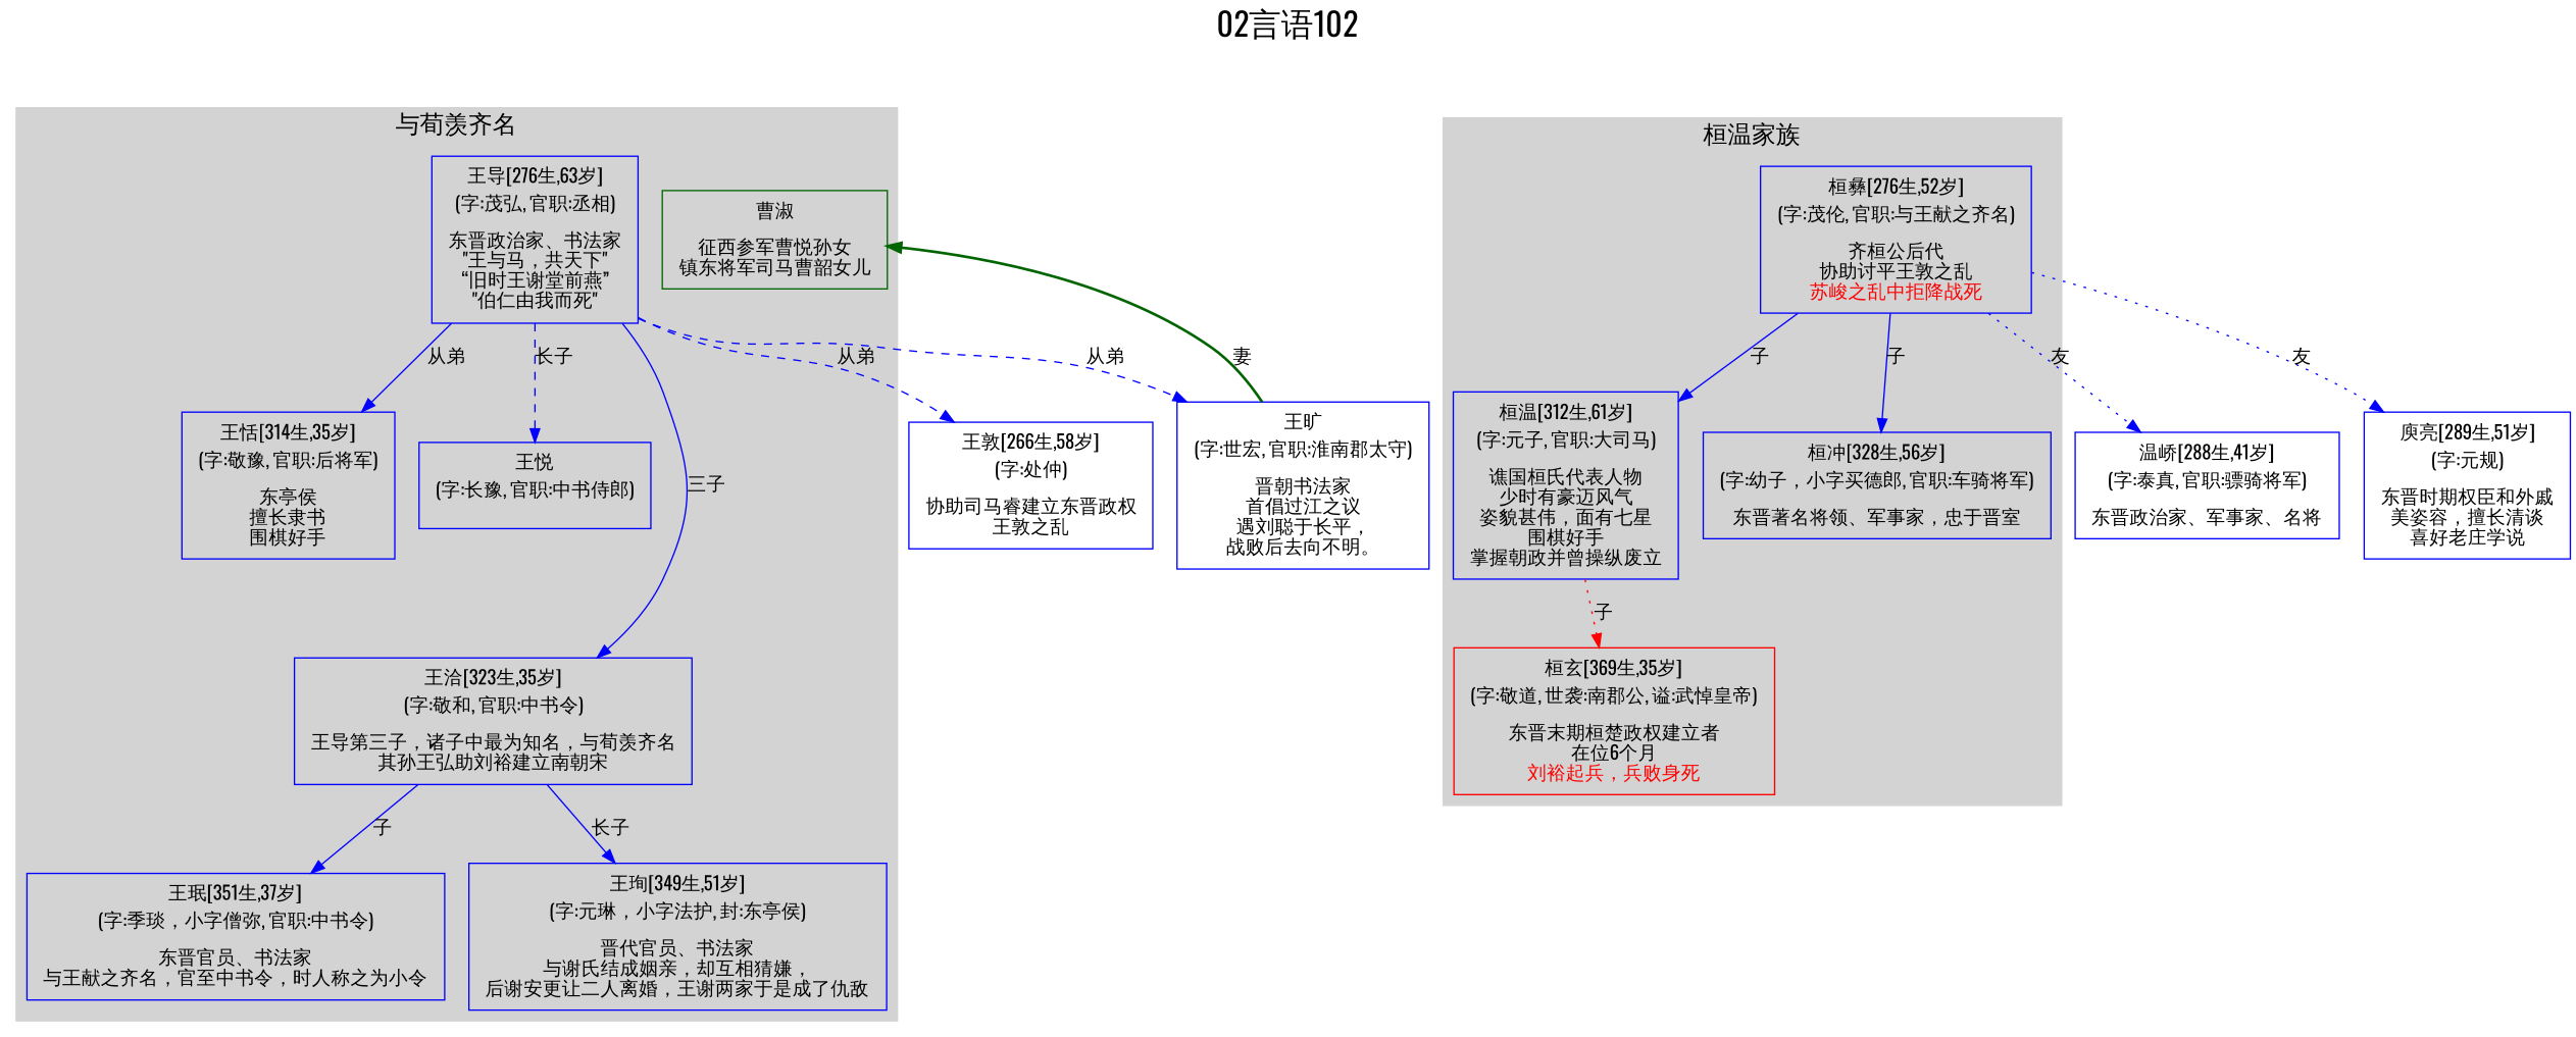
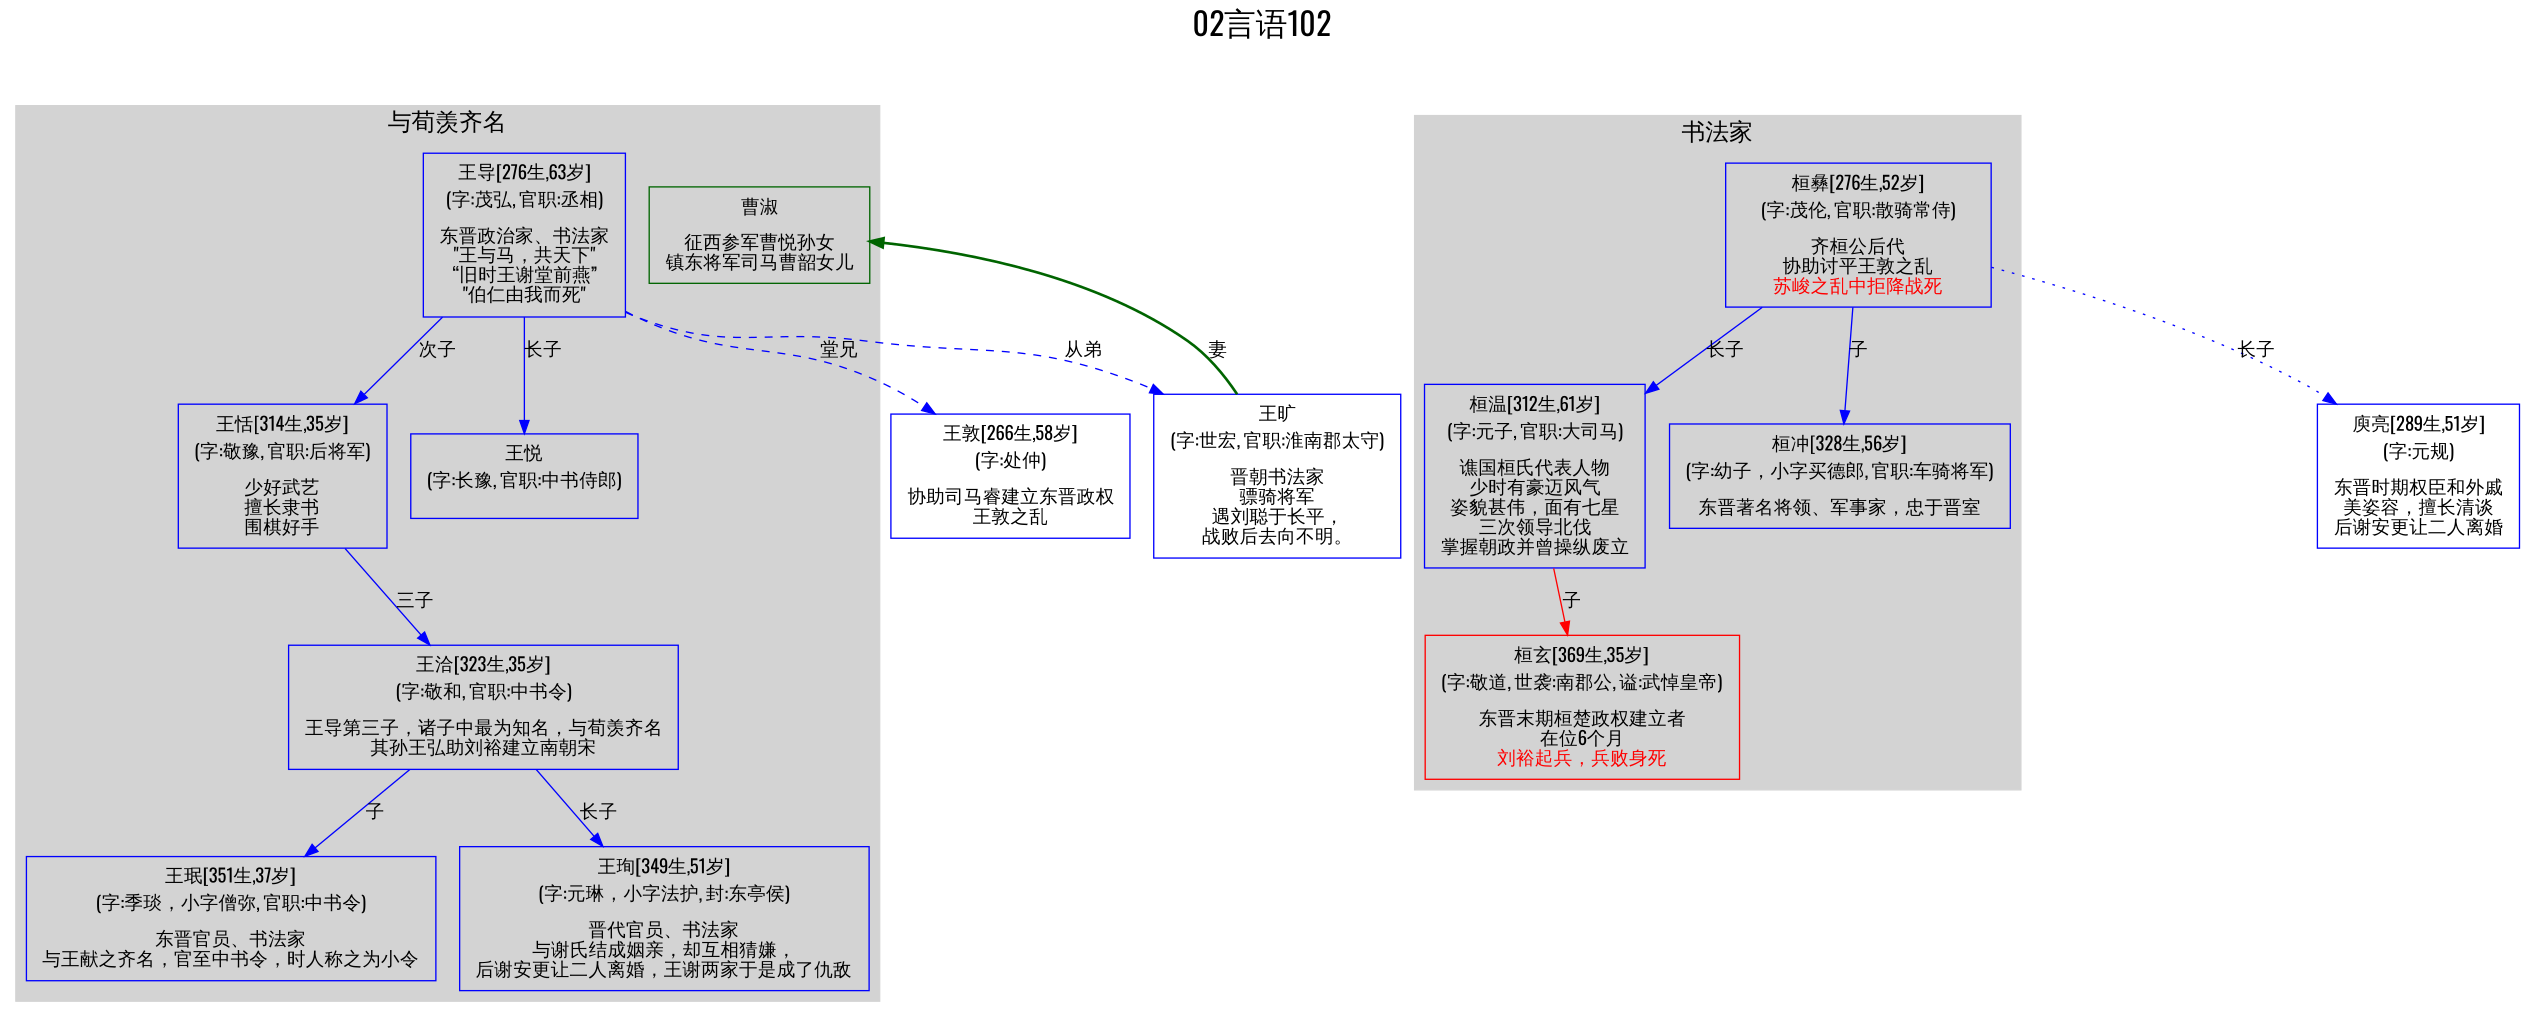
  digraph {
    color=lightgrey
    fontname=Oswald
    fontsize=24
    label="02言语102"
    labelloc=t
    rankdir=TB
    ranksep=0.5
    style=filled
    node [color=blue fontname=Oswald shape=box]
    edge [color=blue fontname=Oswald style=solid]
    n1 [label=<<table border="0" cellborder="0"><tr><td>王导[276生,63岁]</td></tr><tr><td>(字:茂弘, 官职:丞相)</td></tr><tr><td></td></tr><tr><td>东晋政治家、书法家<br/>"王与马，共天下"<br/>“旧时王谢堂前燕”<br/>"伯仁由我而死"<br/></td></tr></table>>]
    n2 [label=<<table border="0" cellborder="0"><tr><td>王珉[351生,37岁]</td></tr><tr><td>(字:季琰，小字僧弥, 官职:中书令)</td></tr><tr><td></td></tr><tr><td>东晋官员、书法家<br/>与王献之齐名，官至中书令，时人称之为小令<br/></td></tr></table>>]
    n3 [label=<<table border="0" cellborder="0"><tr><td>王珣[349生,51岁]</td></tr><tr><td>(字:元琳，小字法护, 封:东亭侯)</td></tr><tr><td></td></tr><tr><td>晋代官员、书法家<br/>与谢氏结成姻亲，却互相猜嫌，<br/>后谢安更让二人离婚，王谢两家于是成了仇敌<br/></td></tr></table>>]
    n4 [label=<<table border="0" cellborder="0"><tr><td>王洽[323生,35岁]</td></tr><tr><td>(字:敬和, 官职:中书令)</td></tr><tr><td></td></tr><tr><td>王导第三子，诸子中最为知名，与荀羡齐名<br/>其孙王弘助刘裕建立南朝宋<br/></td></tr></table>>]
-   n5 [label=<<table border="0" cellborder="0"><tr><td>王恬[314生,35岁]</td></tr><tr><td>(字:敬豫, 官职:后将军)</td></tr><tr><td></td></tr><tr><td>东亭侯<br/>擅长隶书<br/>围棋好手<br/></td></tr></table>>]
+   n5 [label=<<table border="0" cellborder="0"><tr><td>王恬[314生,35岁]</td></tr><tr><td>(字:敬豫, 官职:后将军)</td></tr><tr><td></td></tr><tr><td>少好武艺<br/>擅长隶书<br/>围棋好手<br/></td></tr></table>>]
    n6 [label=<<table border="0" cellborder="0"><tr><td>王悦</td></tr><tr><td>(字:长豫, 官职:中书侍郎)</td></tr><tr><td></td></tr><tr><td></td></tr></table>>]
    n7 [color=darkgreen label=<<table border="0" cellborder="0"><tr><td>曹淑</td></tr><tr><td></td></tr><tr><td>征西参军曹悦孙女<br/>镇东将军司马曹韶女儿<br/></td></tr></table>>]
-   n8 [label=<<table border="0" cellborder="0"><tr><td>桓温[312生,61岁]</td></tr><tr><td>(字:元子, 官职:大司马)</td></tr><tr><td></td></tr><tr><td>谯国桓氏代表人物<br/>少时有豪迈风气<br/>姿貌甚伟，面有七星<br/>围棋好手<br/>掌握朝政并曾操纵废立<br/></td></tr></table>>]
+   n8 [label=<<table border="0" cellborder="0"><tr><td>桓温[312生,61岁]</td></tr><tr><td>(字:元子, 官职:大司马)</td></tr><tr><td></td></tr><tr><td>谯国桓氏代表人物<br/>少时有豪迈风气<br/>姿貌甚伟，面有七星<br/>三次领导北伐<br/>掌握朝政并曾操纵废立<br/></td></tr></table>>]
    n9 [color=red label=<<table border="0" cellborder="0"><tr><td>桓玄[369生,35岁]</td></tr><tr><td>(字:敬道, 世袭:南郡公, 谥:武悼皇帝)</td></tr><tr><td></td></tr><tr><td>东晋末期桓楚政权建立者<br/>在位6个月<br/><font color = 'red'>刘裕起兵，兵败身死</font></td></tr></table>>]
    n10 [label=<<table border="0" cellborder="0"><tr><td>桓冲[328生,56岁]</td></tr><tr><td>(字:幼子，小字买德郎, 官职:车骑将军)</td></tr><tr><td></td></tr><tr><td>东晋著名将领、军事家，忠于晋室<br/></td></tr></table>>]
-   n11 [label=<<table border="0" cellborder="0"><tr><td>桓彝[276生,52岁]</td></tr><tr><td>(字:茂伦, 官职:与王献之齐名)</td></tr><tr><td></td></tr><tr><td>齐桓公后代<br/>协助讨平王敦之乱<br/><font color = 'red'>苏峻之乱中拒降战死</font></td></tr></table>>]
-   n12 [label=<<table border="0" cellborder="0"><tr><td>王旷</td></tr><tr><td>(字:世宏, 官职:淮南郡太守)</td></tr><tr><td></td></tr><tr><td>晋朝书法家<br/>首倡过江之议<br/>遇刘聪于长平，<br/>战败后去向不明。<br/></td></tr></table>>]
+   n11 [label=<<table border="0" cellborder="0"><tr><td>桓彝[276生,52岁]</td></tr><tr><td>(字:茂伦, 官职:散骑常侍)</td></tr><tr><td></td></tr><tr><td>齐桓公后代<br/>协助讨平王敦之乱<br/><font color = 'red'>苏峻之乱中拒降战死</font></td></tr></table>>]
+   n12 [label=<<table border="0" cellborder="0"><tr><td>王旷</td></tr><tr><td>(字:世宏, 官职:淮南郡太守)</td></tr><tr><td></td></tr><tr><td>晋朝书法家<br/>骠骑将军<br/>遇刘聪于长平，<br/>战败后去向不明。<br/></td></tr></table>>]
    n13 [label=<<table border="0" cellborder="0"><tr><td>王敦[266生,58岁]</td></tr><tr><td>(字:处仲)</td></tr><tr><td></td></tr><tr><td>协助司马睿建立东晋政权<br/>王敦之乱<br/></td></tr></table>>]
-   n14 [label=<<table border="0" cellborder="0"><tr><td>温峤[288生,41岁]</td></tr><tr><td>(字:泰真, 官职:骠骑将军)</td></tr><tr><td></td></tr><tr><td>东晋政治家、军事家、名将<br/></td></tr></table>>]
-   n15 [label=<<table border="0" cellborder="0"><tr><td>庾亮[289生,51岁]</td></tr><tr><td>(字:元规)</td></tr><tr><td></td></tr><tr><td>东晋时期权臣和外戚<br/>美姿容，擅长清谈<br/>喜好老庄学说<br/></td></tr></table>>]
+   n15 [label=<<table border="0" cellborder="0"><tr><td>庾亮[289生,51岁]</td></tr><tr><td>(字:元规)</td></tr><tr><td></td></tr><tr><td>东晋时期权臣和外戚<br/>美姿容，擅长清谈<br/>后谢安更让二人离婚<br/></td></tr></table>>]
    subgraph cluster_1 {
      fontsize=18
      label="与荀羡齐名"
      n1
      n2
      n3
      n4
      n5
      n6
      n7
    }
    subgraph cluster_2 {
      fontsize=18
-     label="桓温家族"
+     label="书法家"
      n8
      n9
      n10
      n11
    }
-   n1 -> n4 [label="三子"]
-   n1 -> n5 [label="从弟"]
-   n1 -> n6 [label="长子" style=dashed]
+   n5 -> n4 [label="三子"]
+   n1 -> n5 [label="次子"]
+   n1 -> n6 [label="长子"]
    n1 -> n12 [label="从弟" style=dashed]
-   n1 -> n13 [label="从弟" style=dashed]
+   n1 -> n13 [label="堂兄" style=dashed]
    n4 -> n2 [label="子"]
    n4 -> n3 [label="长子"]
-   n8 -> n9 [color=red label="子" style=dotted]
-   n11 -> n8 [label="子"]
+   n8 -> n9 [color=red label="子"]
+   n11 -> n8 [label="长子"]
    n11 -> n10 [label="子"]
-   n11 -> n14 [label="友" style=dotted]
-   n11 -> n15 [label="友" style=dotted]
+   n11 -> n15 [label="长子" style=dotted]
    n12 -> n7 [color=darkgreen label="妻" style=bold]
  }
